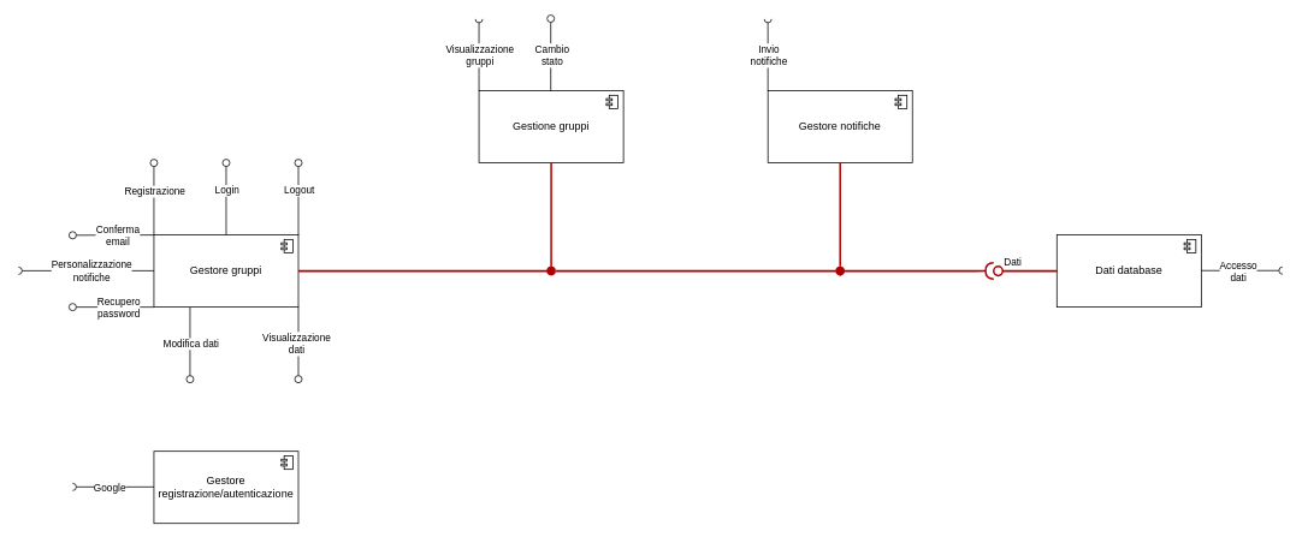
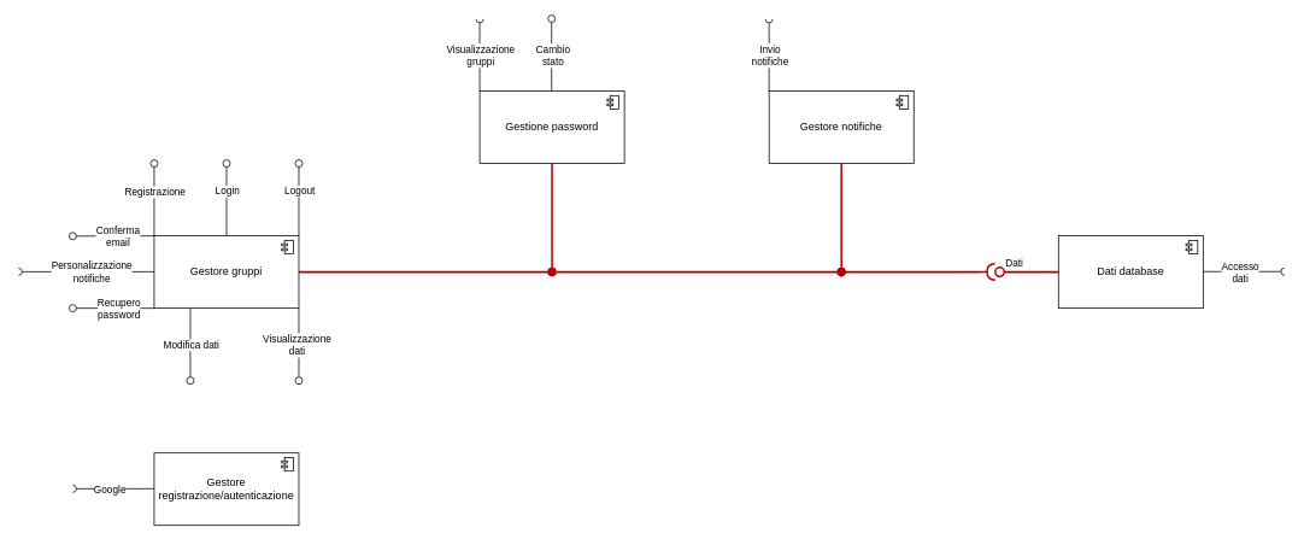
  <mxCell id="0" />
  <mxCell id="1" parent="0" />
  <mxCell id="2" value="" style="html=1;verticalAlign=bottom;labelBackgroundColor=none;endArrow=oval;endFill=0;endSize=8;rounded=0;exitX=0;exitY=0;exitDx=0;exitDy=0;exitPerimeter=0;" parent="1" source="17" edge="1"><mxGeometry width="160" relative="1" as="geometry"><mxPoint x="180" y="260" as="sourcePoint" /><mxPoint x="170" y="180" as="targetPoint" /><Array as="points" /></mxGeometry></mxCell>
  <mxCell id="3" value="Registrazione" style="edgeLabel;html=1;align=center;verticalAlign=middle;resizable=0;points=[];" parent="2" vertex="1" connectable="0"><mxGeometry x="0.23" relative="1" as="geometry"><mxPoint as="offset" /></mxGeometry></mxCell>
  <mxCell id="4" value="" style="html=1;verticalAlign=bottom;labelBackgroundColor=none;endArrow=oval;endFill=0;endSize=8;rounded=0;exitX=0.5;exitY=0;exitDx=0;exitDy=0;exitPerimeter=0;" parent="1" source="17" edge="1"><mxGeometry width="160" relative="1" as="geometry"><mxPoint x="255" y="260" as="sourcePoint" /><mxPoint x="250" y="180" as="targetPoint" /></mxGeometry></mxCell>
  <mxCell id="5" value="Login" style="edgeLabel;html=1;align=center;verticalAlign=middle;resizable=0;points=[];" parent="4" vertex="1" connectable="0"><mxGeometry x="0.33" y="2" relative="1" as="geometry"><mxPoint x="2" y="3" as="offset" /></mxGeometry></mxCell>
  <mxCell id="6" value="" style="html=1;verticalAlign=bottom;labelBackgroundColor=none;endArrow=oval;endFill=0;endSize=8;rounded=0;exitX=1;exitY=0;exitDx=0;exitDy=0;exitPerimeter=0;" parent="1" source="17" edge="1"><mxGeometry width="160" relative="1" as="geometry"><mxPoint x="380" y="260" as="sourcePoint" /><mxPoint x="330" y="180" as="targetPoint" /></mxGeometry></mxCell>
  <mxCell id="7" value="Logout" style="edgeLabel;html=1;align=center;verticalAlign=middle;resizable=0;points=[];" parent="6" vertex="1" connectable="0"><mxGeometry x="0.105" y="-3" relative="1" as="geometry"><mxPoint x="-3" y="-6" as="offset" /></mxGeometry></mxCell>
  <mxCell id="8" value="" style="html=1;verticalAlign=bottom;labelBackgroundColor=none;endArrow=oval;endFill=0;endSize=8;rounded=0;exitX=1;exitY=1;exitDx=0;exitDy=0;exitPerimeter=0;" parent="1" source="17" edge="1"><mxGeometry x="0.25" width="160" relative="1" as="geometry"><mxPoint x="330" y="335" as="sourcePoint" /><mxPoint x="330" y="420" as="targetPoint" /><Array as="points" /><mxPoint as="offset" /></mxGeometry></mxCell>
  <mxCell id="9" value="Visualizzazione&lt;div&gt;dati&lt;/div&gt;" style="edgeLabel;html=1;align=center;verticalAlign=middle;resizable=0;points=[];" parent="8" vertex="1" connectable="0"><mxGeometry x="-0.405" y="-3" relative="1" as="geometry"><mxPoint y="16" as="offset" /></mxGeometry></mxCell>
  <mxCell id="10" value="" style="html=1;verticalAlign=bottom;labelBackgroundColor=none;endArrow=oval;endFill=0;endSize=8;rounded=0;exitX=0.5;exitY=1;exitDx=0;exitDy=0;exitPerimeter=0;" parent="1" edge="1"><mxGeometry width="160" relative="1" as="geometry"><mxPoint x="210" y="340" as="sourcePoint" /><mxPoint x="210" y="420" as="targetPoint" /><Array as="points" /><mxPoint as="offset" /></mxGeometry></mxCell>
  <mxCell id="11" value="Modifica dati" style="edgeLabel;html=1;align=center;verticalAlign=middle;resizable=0;points=[];" parent="10" vertex="1" connectable="0"><mxGeometry x="0.395" relative="1" as="geometry"><mxPoint y="-16" as="offset" /></mxGeometry></mxCell>
  <mxCell id="12" value="" style="html=1;verticalAlign=bottom;labelBackgroundColor=none;endArrow=oval;endFill=0;endSize=8;rounded=0;exitX=0;exitY=0;exitDx=0;exitDy=0;exitPerimeter=0;" parent="1" source="17" edge="1"><mxGeometry width="160" relative="1" as="geometry"><mxPoint x="180" y="260.004" as="sourcePoint" /><mxPoint x="80" y="260.29" as="targetPoint" /><Array as="points" /></mxGeometry></mxCell>
  <mxCell id="13" value="Conferma&lt;div&gt;email&lt;/div&gt;" style="edgeLabel;html=1;align=center;verticalAlign=middle;resizable=0;points=[];" parent="12" vertex="1" connectable="0"><mxGeometry x="-0.44" y="-4" relative="1" as="geometry"><mxPoint x="-15" y="4" as="offset" /></mxGeometry></mxCell>
  <mxCell id="14" value="" style="html=1;verticalAlign=bottom;labelBackgroundColor=none;endArrow=oval;endFill=0;endSize=8;rounded=0;exitX=0;exitY=1;exitDx=0;exitDy=0;exitPerimeter=0;" parent="1" source="17" edge="1"><mxGeometry width="160" relative="1" as="geometry"><mxPoint x="180" y="335" as="sourcePoint" /><mxPoint x="80" y="340" as="targetPoint" /><Array as="points" /></mxGeometry></mxCell>
  <mxCell id="15" value="Recupero&lt;div&gt;password&lt;/div&gt;" style="edgeLabel;html=1;align=center;verticalAlign=middle;resizable=0;points=[];" parent="14" vertex="1" connectable="0"><mxGeometry x="-0.262" y="3" relative="1" as="geometry"><mxPoint x="-7" y="-3" as="offset" /></mxGeometry></mxCell>
  <mxCell id="16" value="Gestore registrazione/autenticazione" style="html=1;outlineConnect=0;whiteSpace=wrap;shape=mxgraph.archimate3.application;appType=comp;archiType=square;" parent="1" vertex="1"><mxGeometry x="170" y="500" width="160" height="80" as="geometry" /></mxCell>
  <mxCell id="17" value="Gestore gruppi" style="html=1;outlineConnect=0;whiteSpace=wrap;shape=mxgraph.archimate3.application;appType=comp;archiType=square;" parent="1" vertex="1"><mxGeometry x="170" y="260" width="160" height="80" as="geometry" /></mxCell>
  <mxCell id="18" value="" style="html=1;verticalAlign=bottom;labelBackgroundColor=none;endArrow=halfCircle;endFill=0;endSize=2;rounded=0;" parent="1" edge="1"><mxGeometry width="160" relative="1" as="geometry"><mxPoint x="170" y="539.5" as="sourcePoint" /><mxPoint x="80" y="539.5" as="targetPoint" /></mxGeometry></mxCell>
  <mxCell id="19" value="Google" style="edgeLabel;html=1;align=center;verticalAlign=middle;resizable=0;points=[];" parent="18" vertex="1" connectable="0"><mxGeometry x="0.413" y="-3" relative="1" as="geometry"><mxPoint x="14" y="4" as="offset" /></mxGeometry></mxCell>
  <mxCell id="20" value="Dati database" style="html=1;outlineConnect=0;whiteSpace=wrap;shape=mxgraph.archimate3.application;appType=comp;archiType=square;" parent="1" vertex="1"><mxGeometry x="1170" y="260" width="160" height="80" as="geometry" /></mxCell>
  <mxCell id="21" value="" style="html=1;verticalAlign=bottom;labelBackgroundColor=none;endArrow=halfCircle;endFill=0;endSize=2;rounded=0;" parent="1" edge="1"><mxGeometry width="160" relative="1" as="geometry"><mxPoint x="1330" y="299.5" as="sourcePoint" /><mxPoint x="1420" y="299.5" as="targetPoint" /></mxGeometry></mxCell>
  <mxCell id="22" value="Accesso&lt;div&gt;dati&lt;/div&gt;" style="edgeLabel;html=1;align=center;verticalAlign=middle;resizable=0;points=[];" parent="21" vertex="1" connectable="0"><mxGeometry x="0.413" y="-3" relative="1" as="geometry"><mxPoint x="-24" y="-2" as="offset" /></mxGeometry></mxCell>
- <mxCell id="23" value="Gestione gruppi" style="html=1;outlineConnect=0;whiteSpace=wrap;shape=mxgraph.archimate3.application;appType=comp;archiType=square;" parent="1" vertex="1"><mxGeometry x="530" y="100" width="160" height="80" as="geometry" /></mxCell>
+ <mxCell id="23" value="Gestione password" style="html=1;outlineConnect=0;whiteSpace=wrap;shape=mxgraph.archimate3.application;appType=comp;archiType=square;" parent="1" vertex="1"><mxGeometry x="530" y="100" width="160" height="80" as="geometry" /></mxCell>
  <mxCell id="24" value="" style="html=1;verticalAlign=bottom;labelBackgroundColor=none;endArrow=halfCircle;endFill=0;endSize=2;rounded=0;" parent="1" edge="1"><mxGeometry width="160" relative="1" as="geometry"><mxPoint x="530" y="100" as="sourcePoint" /><mxPoint x="530" y="20.5" as="targetPoint" /></mxGeometry></mxCell>
  <mxCell id="25" value="Visualizzazione&lt;div&gt;gruppi&lt;/div&gt;" style="edgeLabel;html=1;align=center;verticalAlign=middle;resizable=0;points=[];" parent="24" vertex="1" connectable="0"><mxGeometry x="0.413" y="-3" relative="1" as="geometry"><mxPoint x="-3" y="16" as="offset" /></mxGeometry></mxCell>
  <mxCell id="26" value="Gestore notifiche" style="html=1;outlineConnect=0;whiteSpace=wrap;shape=mxgraph.archimate3.application;appType=comp;archiType=square;" parent="1" vertex="1"><mxGeometry x="850" y="100" width="160" height="80" as="geometry" /></mxCell>
  <mxCell id="27" value="" style="html=1;verticalAlign=bottom;labelBackgroundColor=none;endArrow=halfCircle;endFill=0;endSize=2;rounded=0;" parent="1" edge="1"><mxGeometry width="160" relative="1" as="geometry"><mxPoint x="850" y="100" as="sourcePoint" /><mxPoint x="850" y="20.5" as="targetPoint" /></mxGeometry></mxCell>
  <mxCell id="28" value="Invio&lt;div&gt;notifiche&lt;/div&gt;" style="edgeLabel;html=1;align=center;verticalAlign=middle;resizable=0;points=[];" parent="27" vertex="1" connectable="0"><mxGeometry x="0.413" y="-3" relative="1" as="geometry"><mxPoint x="-3" y="16" as="offset" /></mxGeometry></mxCell>
  <mxCell id="29" value="" style="html=1;verticalAlign=bottom;labelBackgroundColor=none;endArrow=oval;endFill=0;endSize=8;rounded=0;exitX=1;exitY=0;exitDx=0;exitDy=0;exitPerimeter=0;" parent="1" edge="1"><mxGeometry width="160" relative="1" as="geometry"><mxPoint x="609.5" y="100" as="sourcePoint" /><mxPoint x="609.5" y="20" as="targetPoint" /></mxGeometry></mxCell>
  <mxCell id="30" value="Cambio&lt;div&gt;stato&lt;/div&gt;" style="edgeLabel;html=1;align=center;verticalAlign=middle;resizable=0;points=[];" parent="29" vertex="1" connectable="0"><mxGeometry x="0.105" y="-3" relative="1" as="geometry"><mxPoint x="-2" y="4" as="offset" /></mxGeometry></mxCell>
  <mxCell id="31" value="" style="html=1;verticalAlign=bottom;labelBackgroundColor=none;endArrow=halfCircle;endFill=0;endSize=2;rounded=0;exitX=0;exitY=0.5;exitDx=0;exitDy=0;exitPerimeter=0;" edge="1" parent="1"><mxGeometry width="160" relative="1" as="geometry"><mxPoint x="170" y="299.69" as="sourcePoint" /><mxPoint x="20" y="299.69" as="targetPoint" /></mxGeometry></mxCell>
  <mxCell id="32" value="Personalizzazione&lt;div&gt;notifiche&lt;/div&gt;" style="edgeLabel;html=1;align=center;verticalAlign=middle;resizable=0;points=[];" vertex="1" connectable="0" parent="31"><mxGeometry x="-0.331" relative="1" as="geometry"><mxPoint x="-20" as="offset" /></mxGeometry></mxCell>
  <mxCell id="33" value="" style="rounded=0;orthogonalLoop=1;jettySize=auto;html=1;endArrow=halfCircle;endFill=0;endSize=6;strokeWidth=2;sketch=0;fillColor=#e51400;strokeColor=#B20000;" edge="1" parent="1" source="40"><mxGeometry relative="1" as="geometry"><mxPoint x="490" y="300" as="sourcePoint" /><mxPoint x="1100" y="299.78" as="targetPoint" /><Array as="points"><mxPoint x="1080" y="300" /></Array></mxGeometry></mxCell>
  <mxCell id="34" value="" style="rounded=0;orthogonalLoop=1;jettySize=auto;html=1;endArrow=oval;endFill=0;sketch=0;sourcePerimeterSpacing=0;targetPerimeterSpacing=0;endSize=10;exitX=0;exitY=0.5;exitDx=0;exitDy=0;exitPerimeter=0;entryX=0.465;entryY=1.026;entryDx=0;entryDy=0;entryPerimeter=0;fillColor=#e51400;strokeColor=#B20000;curved=0;strokeWidth=2;" edge="1" target="36" parent="1" source="20"><mxGeometry relative="1" as="geometry"><mxPoint x="1010" y="295" as="sourcePoint" /></mxGeometry></mxCell>
  <mxCell id="35" value="Dati" style="edgeLabel;html=1;align=center;verticalAlign=middle;resizable=0;points=[];" vertex="1" connectable="0" parent="34"><mxGeometry x="-0.456" relative="1" as="geometry"><mxPoint x="-32" y="-10" as="offset" /></mxGeometry></mxCell>
  <mxCell id="36" value="" style="ellipse;whiteSpace=wrap;html=1;align=center;aspect=fixed;fillColor=none;strokeColor=none;resizable=0;perimeter=centerPerimeter;rotatable=0;allowArrows=0;points=[];outlineConnect=1;" vertex="1" parent="1"><mxGeometry x="1100" y="295" width="10" height="10" as="geometry" /></mxCell>
  <mxCell id="37" value="" style="endArrow=none;html=1;rounded=0;entryX=0.5;entryY=1;entryDx=0;entryDy=0;entryPerimeter=0;fillColor=#e51400;strokeColor=#B20000;strokeWidth=2;" edge="1" parent="1" source="39" target="26"><mxGeometry width="50" height="50" relative="1" as="geometry"><mxPoint x="930" y="300" as="sourcePoint" /><mxPoint x="890" y="230" as="targetPoint" /></mxGeometry></mxCell>
  <mxCell id="38" value="" style="endArrow=none;html=1;rounded=0;entryX=0.5;entryY=1;entryDx=0;entryDy=0;entryPerimeter=0;fillColor=#e51400;strokeColor=#B20000;strokeWidth=2;" edge="1" parent="1" target="39"><mxGeometry width="50" height="50" relative="1" as="geometry"><mxPoint x="930" y="300" as="sourcePoint" /><mxPoint x="930" y="180" as="targetPoint" /></mxGeometry></mxCell>
  <mxCell id="39" value="" style="ellipse;whiteSpace=wrap;html=1;aspect=fixed;fillColor=#B20000;fontColor=#ffffff;strokeColor=none;gradientColor=none;" vertex="1" parent="1"><mxGeometry x="925" y="295" width="10" height="10" as="geometry" /></mxCell>
  <mxCell id="40" value="" style="ellipse;whiteSpace=wrap;html=1;aspect=fixed;fillColor=#B20000;fontColor=#ffffff;strokeColor=none;gradientColor=none;" vertex="1" parent="1"><mxGeometry x="605" y="295" width="10" height="10" as="geometry" /></mxCell>
  <mxCell id="41" value="" style="endArrow=none;html=1;rounded=0;fillColor=#e51400;strokeColor=#B20000;strokeWidth=2;exitX=1;exitY=0.5;exitDx=0;exitDy=0;exitPerimeter=0;" edge="1" parent="1" source="17"><mxGeometry width="50" height="50" relative="1" as="geometry"><mxPoint x="530" y="340" as="sourcePoint" /><mxPoint x="610" y="300" as="targetPoint" /></mxGeometry></mxCell>
  <mxCell id="42" value="" style="endArrow=none;html=1;rounded=0;entryX=0.5;entryY=1;entryDx=0;entryDy=0;entryPerimeter=0;fillColor=#e51400;strokeColor=#B20000;strokeWidth=2;" edge="1" parent="1" target="23"><mxGeometry width="50" height="50" relative="1" as="geometry"><mxPoint x="610" y="300" as="sourcePoint" /><mxPoint x="660" y="220" as="targetPoint" /></mxGeometry></mxCell>
